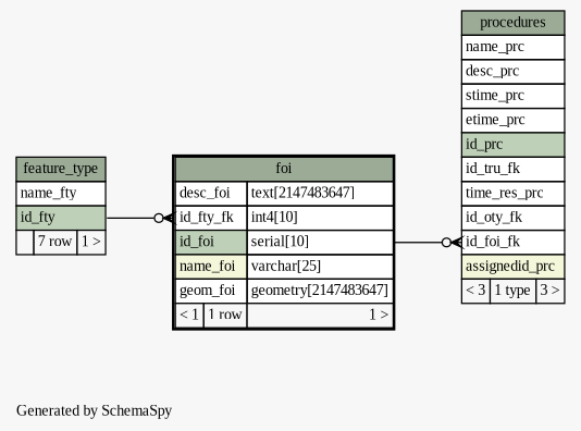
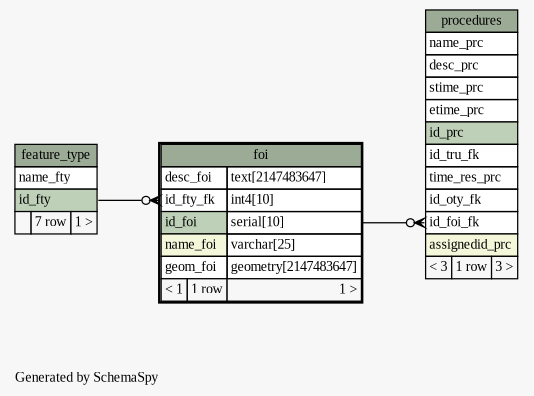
  digraph {
    bgcolor="#f7f7f7"
    fontname="Liberation Serif"
    fontsize=11
    label="\nGenerated by SchemaSpy"
    labeljust=l
    nodesep=0.18
    rankdir=RL
    ranksep=0.46
    node [fontname="Liberation Serif" fontsize=11 shape=plaintext]
    edge [arrowhead=none arrowsize=0.8 arrowtail=crowodot dir=back fontname="Liberation Serif"]
    n1 [label=<     <TABLE BORDER="2" CELLBORDER="1" CELLSPACING="0" BGCOLOR="#ffffff">       <TR><TD COLSPAN="3" BGCOLOR="#9bab96" ALIGN="CENTER">foi</TD></TR>       <TR><TD PORT="desc_foi" COLSPAN="2" ALIGN="LEFT">desc_foi</TD><TD PORT="desc_foi.type" ALIGN="LEFT">text[2147483647]</TD></TR>       <TR><TD PORT="id_fty_fk" COLSPAN="2" ALIGN="LEFT">id_fty_fk</TD><TD PORT="id_fty_fk.type" ALIGN="LEFT">int4[10]</TD></TR>       <TR><TD PORT="id_foi" COLSPAN="2" BGCOLOR="#bed1b8" ALIGN="LEFT">id_foi</TD><TD PORT="id_foi.type" ALIGN="LEFT">serial[10]</TD></TR>       <TR><TD PORT="name_foi" COLSPAN="2" BGCOLOR="#f4f7da" ALIGN="LEFT">name_foi</TD><TD PORT="name_foi.type" ALIGN="LEFT">varchar[25]</TD></TR>       <TR><TD PORT="geom_foi" COLSPAN="2" ALIGN="LEFT">geom_foi</TD><TD PORT="geom_foi.type" ALIGN="LEFT">geometry[2147483647]</TD></TR>       <TR><TD ALIGN="LEFT" BGCOLOR="#f7f7f7">&lt; 1</TD><TD ALIGN="RIGHT" BGCOLOR="#f7f7f7">1 row</TD><TD ALIGN="RIGHT" BGCOLOR="#f7f7f7">1 &gt;</TD></TR>     </TABLE>>]
    n2 [label=<     <TABLE BORDER="0" CELLBORDER="1" CELLSPACING="0" BGCOLOR="#ffffff">       <TR><TD COLSPAN="3" BGCOLOR="#9bab96" ALIGN="CENTER">feature_type</TD></TR>       <TR><TD PORT="name_fty" COLSPAN="3" ALIGN="LEFT">name_fty</TD></TR>       <TR><TD PORT="id_fty" COLSPAN="3" BGCOLOR="#bed1b8" ALIGN="LEFT">id_fty</TD></TR>       <TR><TD ALIGN="LEFT" BGCOLOR="#f7f7f7">  </TD><TD ALIGN="RIGHT" BGCOLOR="#f7f7f7">7 row</TD><TD ALIGN="RIGHT" BGCOLOR="#f7f7f7">1 &gt;</TD></TR>     </TABLE>>]
-   n3 [label=<     <TABLE BORDER="0" CELLBORDER="1" CELLSPACING="0" BGCOLOR="#ffffff">       <TR><TD COLSPAN="3" BGCOLOR="#9bab96" ALIGN="CENTER">procedures</TD></TR>       <TR><TD PORT="name_prc" COLSPAN="3" ALIGN="LEFT">name_prc</TD></TR>       <TR><TD PORT="desc_prc" COLSPAN="3" ALIGN="LEFT">desc_prc</TD></TR>       <TR><TD PORT="stime_prc" COLSPAN="3" ALIGN="LEFT">stime_prc</TD></TR>       <TR><TD PORT="etime_prc" COLSPAN="3" ALIGN="LEFT">etime_prc</TD></TR>       <TR><TD PORT="id_prc" COLSPAN="3" BGCOLOR="#bed1b8" ALIGN="LEFT">id_prc</TD></TR>       <TR><TD PORT="id_tru_fk" COLSPAN="3" ALIGN="LEFT">id_tru_fk</TD></TR>       <TR><TD PORT="time_res_prc" COLSPAN="3" ALIGN="LEFT">time_res_prc</TD></TR>       <TR><TD PORT="id_oty_fk" COLSPAN="3" ALIGN="LEFT">id_oty_fk</TD></TR>       <TR><TD PORT="id_foi_fk" COLSPAN="3" ALIGN="LEFT">id_foi_fk</TD></TR>       <TR><TD PORT="assignedid_prc" COLSPAN="3" BGCOLOR="#f4f7da" ALIGN="LEFT">assignedid_prc</TD></TR>       <TR><TD ALIGN="LEFT" BGCOLOR="#f7f7f7">&lt; 3</TD><TD ALIGN="RIGHT" BGCOLOR="#f7f7f7">1 type</TD><TD ALIGN="RIGHT" BGCOLOR="#f7f7f7">3 &gt;</TD></TR>     </TABLE>>]
+   n3 [label=<     <TABLE BORDER="0" CELLBORDER="1" CELLSPACING="0" BGCOLOR="#ffffff">       <TR><TD COLSPAN="3" BGCOLOR="#9bab96" ALIGN="CENTER">procedures</TD></TR>       <TR><TD PORT="name_prc" COLSPAN="3" ALIGN="LEFT">name_prc</TD></TR>       <TR><TD PORT="desc_prc" COLSPAN="3" ALIGN="LEFT">desc_prc</TD></TR>       <TR><TD PORT="stime_prc" COLSPAN="3" ALIGN="LEFT">stime_prc</TD></TR>       <TR><TD PORT="etime_prc" COLSPAN="3" ALIGN="LEFT">etime_prc</TD></TR>       <TR><TD PORT="id_prc" COLSPAN="3" BGCOLOR="#bed1b8" ALIGN="LEFT">id_prc</TD></TR>       <TR><TD PORT="id_tru_fk" COLSPAN="3" ALIGN="LEFT">id_tru_fk</TD></TR>       <TR><TD PORT="time_res_prc" COLSPAN="3" ALIGN="LEFT">time_res_prc</TD></TR>       <TR><TD PORT="id_oty_fk" COLSPAN="3" ALIGN="LEFT">id_oty_fk</TD></TR>       <TR><TD PORT="id_foi_fk" COLSPAN="3" ALIGN="LEFT">id_foi_fk</TD></TR>       <TR><TD PORT="assignedid_prc" COLSPAN="3" BGCOLOR="#f4f7da" ALIGN="LEFT">assignedid_prc</TD></TR>       <TR><TD ALIGN="LEFT" BGCOLOR="#f7f7f7">&lt; 3</TD><TD ALIGN="RIGHT" BGCOLOR="#f7f7f7">1 row</TD><TD ALIGN="RIGHT" BGCOLOR="#f7f7f7">3 &gt;</TD></TR>     </TABLE>>]
    n1 -> n2 [headport="id_fty:e" tailport="id_fty_fk:w"]
    n3 -> n1 [headport="id_foi.type:e" tailport="id_foi_fk:w"]
  }
